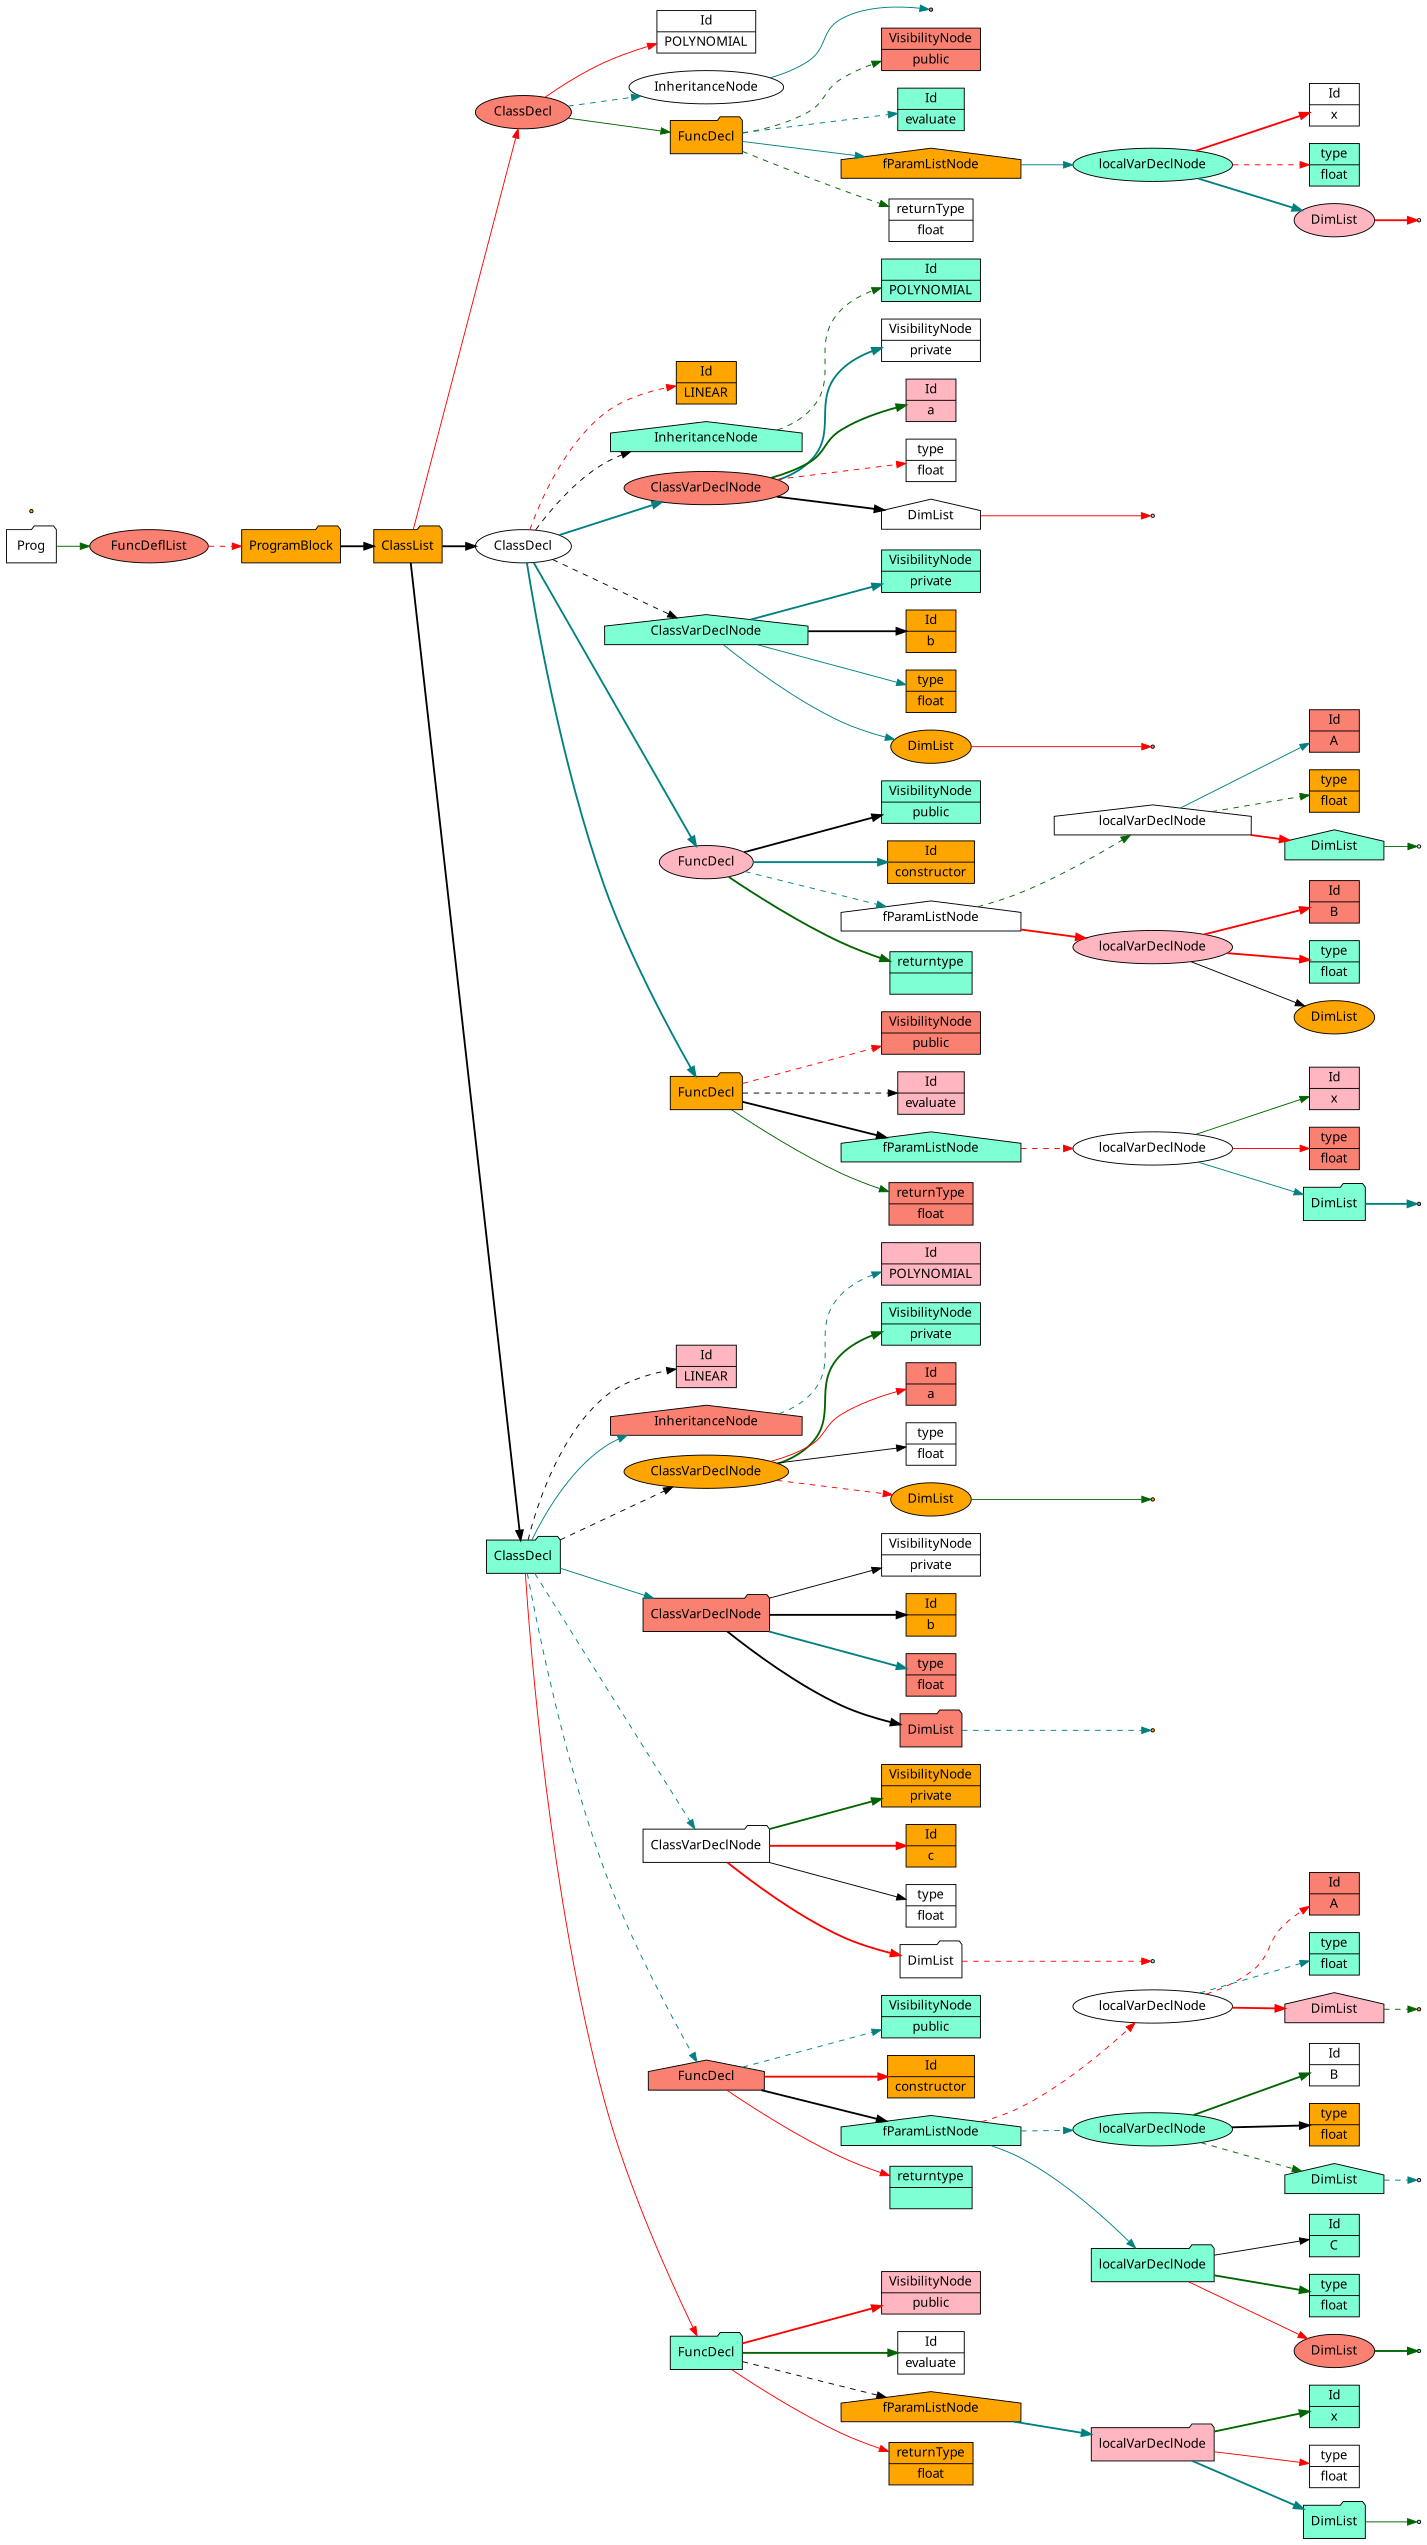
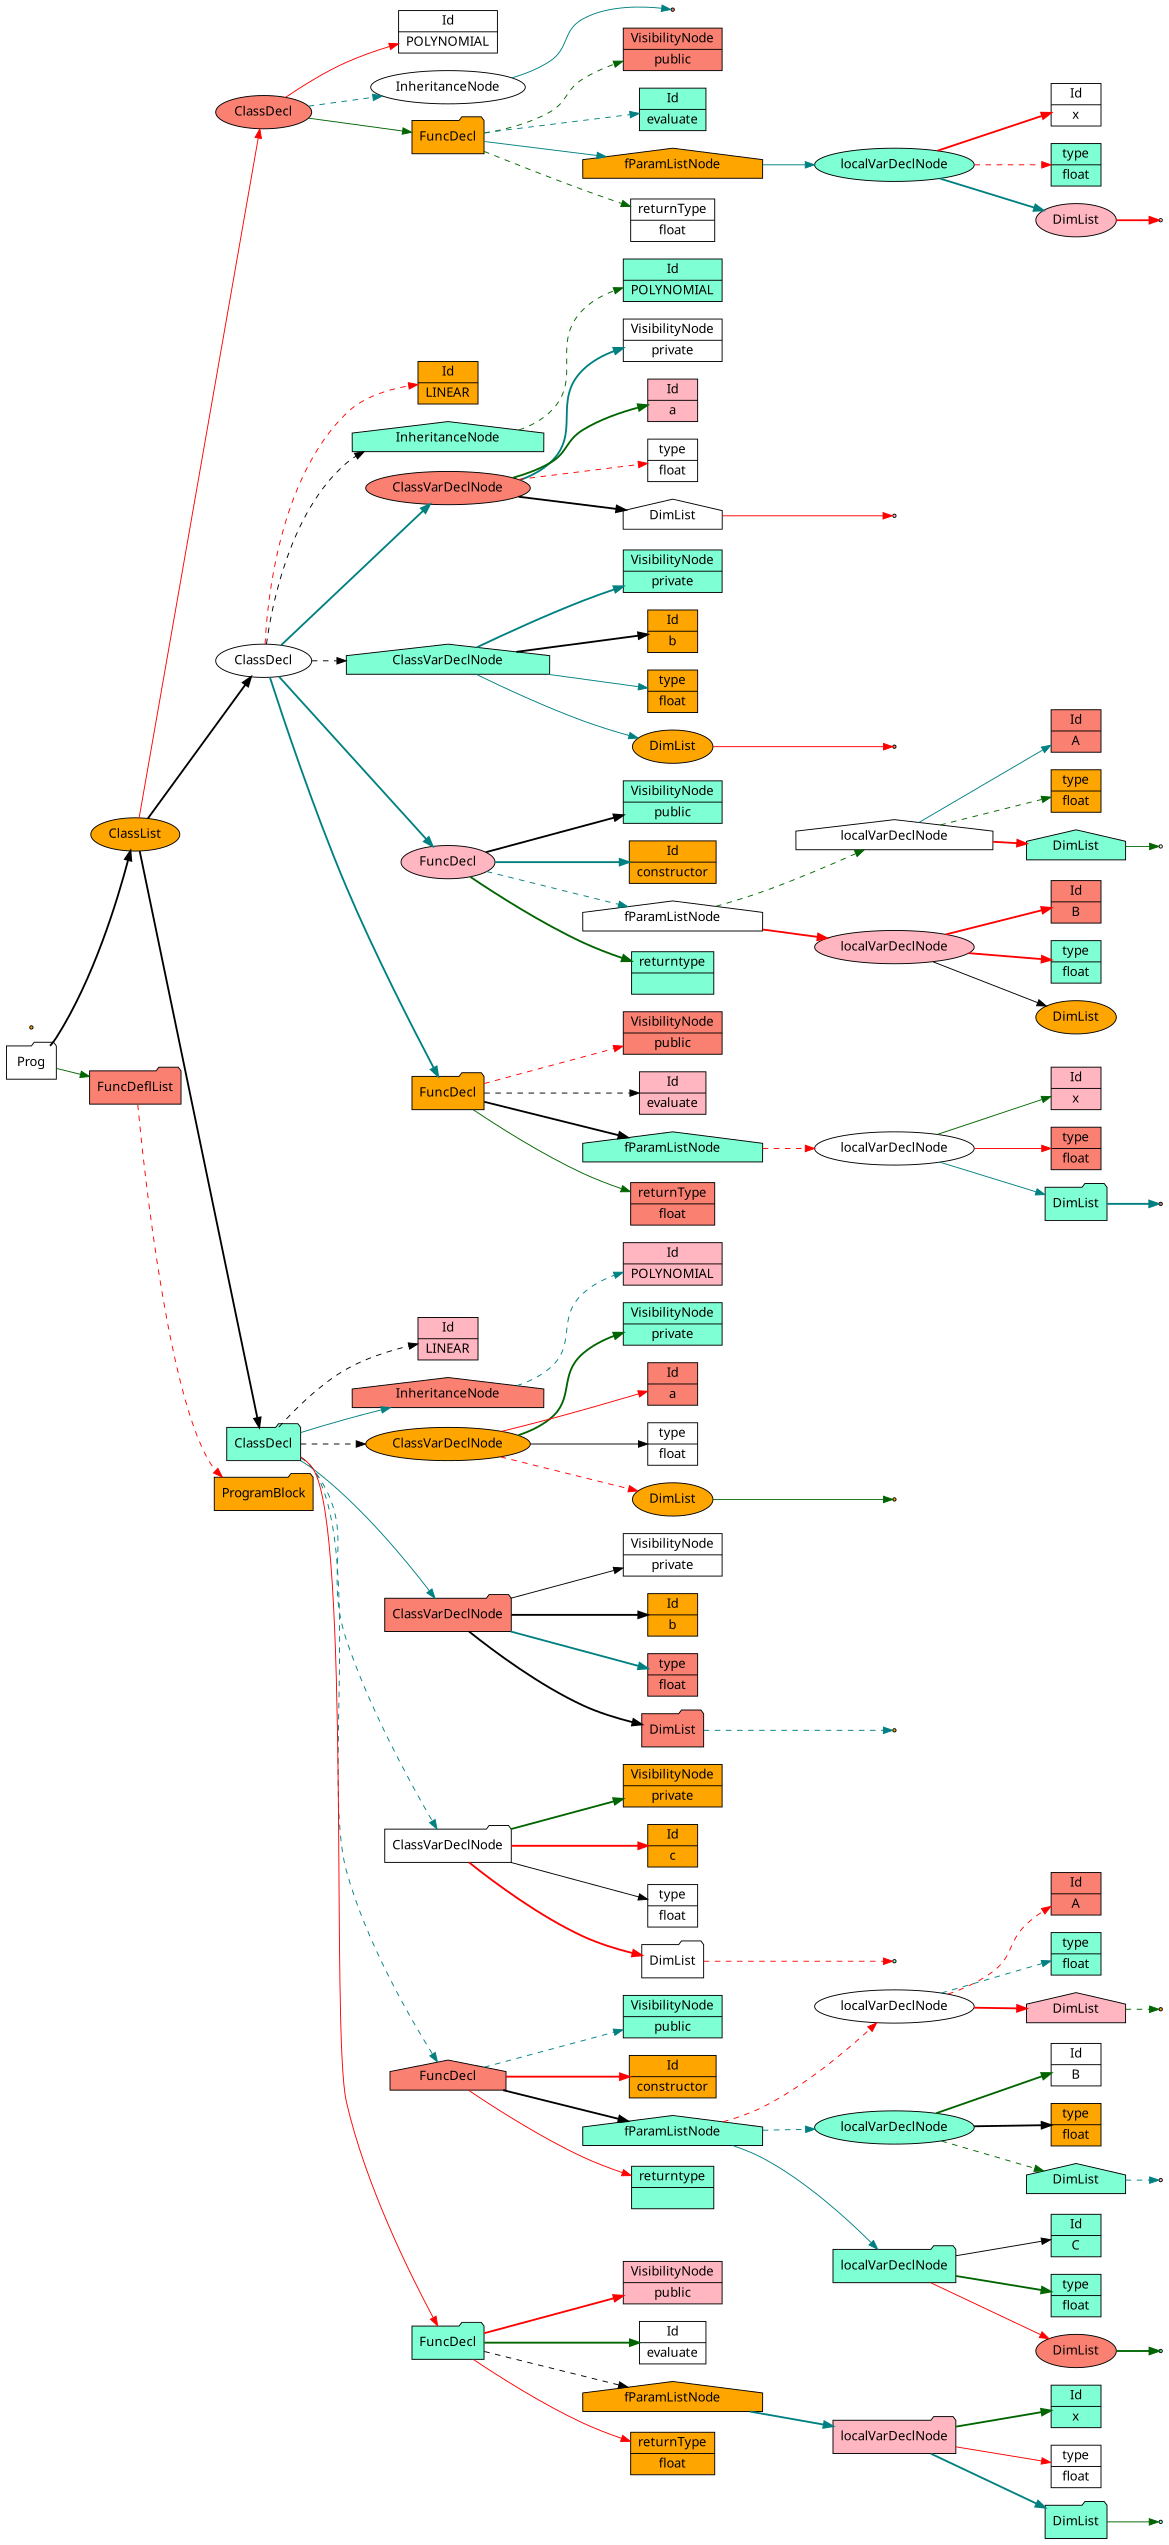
  digraph {
    fontname="Noto Sans"
    ordering=out
    rankdir=LR
    splines=spline
    node [fillcolor=aquamarine fontname="Noto Sans" shape=record style=filled]
    edge [color=teal fontname="Noto Sans" style=bold]
    n1 [fillcolor=white label="Id|POLYNOMIAL"]
    none2 [fillcolor=salmon shape=point]
    n3 [fillcolor=white label=InheritanceNode shape=ellipse]
    n4 [fillcolor=salmon label="VisibilityNode|public"]
    n5 [label="Id|evaluate"]
    n6 [fillcolor=white label="Id|x"]
    n7 [label="type|float"]
    none10 [fillcolor=white shape=point]
    n9 [fillcolor=lightpink label=DimList shape=ellipse]
    n10 [label=localVarDeclNode shape=ellipse]
    n11 [fillcolor=orange label=fParamListNode shape=house]
    n12 [fillcolor=white label="returnType|float"]
    n13 [fillcolor=orange label=FuncDecl shape=folder]
    n14 [fillcolor=salmon label=ClassDecl shape=ellipse]
    n15 [fillcolor=orange label="Id|LINEAR"]
    n16 [label="Id|POLYNOMIAL"]
    n17 [label=InheritanceNode shape=house]
    n18 [fillcolor=white label="VisibilityNode|private"]
    n19 [fillcolor=lightpink label="Id|a"]
    n20 [fillcolor=white label="type|float"]
    none25 [fillcolor=lightpink shape=point]
    n22 [fillcolor=white label=DimList shape=house]
    n23 [fillcolor=salmon label=ClassVarDeclNode shape=ellipse]
    n24 [label="VisibilityNode|private"]
    n25 [fillcolor=orange label="Id|b"]
    n26 [fillcolor=orange label="type|float"]
    none32 [fillcolor=salmon shape=point]
    n28 [fillcolor=orange label=DimList shape=ellipse]
    n29 [label=ClassVarDeclNode shape=house]
    n30 [label="VisibilityNode|public"]
    n31 [fillcolor=orange label="Id|constructor"]
    n32 [fillcolor=salmon label="Id|A"]
    n33 [fillcolor=orange label="type|float"]
    none41 [fillcolor=white shape=point]
    n35 [label=DimList shape=house]
    n36 [fillcolor=white label=localVarDeclNode shape=house]
    n37 [fillcolor=salmon label="Id|B"]
    n38 [label="type|float"]
    n39 [fillcolor=orange label=DimList shape=ellipse]
    n40 [fillcolor=lightpink label=localVarDeclNode shape=ellipse]
    n41 [fillcolor=white label=fParamListNode shape=house]
    n42 [label="returntype| "]
    n43 [fillcolor=lightpink label=FuncDecl shape=ellipse]
    n44 [fillcolor=salmon label="VisibilityNode|public"]
    n45 [fillcolor=lightpink label="Id|evaluate"]
    n46 [fillcolor=lightpink label="Id|x"]
    n47 [fillcolor=salmon label="type|float"]
    none59 [fillcolor=salmon shape=point]
    n49 [label=DimList shape=folder]
    n50 [fillcolor=white label=localVarDeclNode shape=ellipse]
    n51 [label=fParamListNode shape=house]
    n52 [fillcolor=salmon label="returnType|float"]
    n53 [fillcolor=orange label=FuncDecl shape=folder]
    n54 [fillcolor=white label=ClassDecl shape=ellipse]
    n55 [fillcolor=lightpink label="Id|LINEAR"]
    n56 [fillcolor=lightpink label="Id|POLYNOMIAL"]
    n57 [fillcolor=salmon label=InheritanceNode shape=house]
    n58 [label="VisibilityNode|private"]
    n59 [fillcolor=salmon label="Id|a"]
    n60 [fillcolor=white label="type|float"]
    none74 [fillcolor=orange shape=point]
    n62 [fillcolor=orange label=DimList shape=ellipse]
    n63 [fillcolor=orange label=ClassVarDeclNode shape=ellipse]
    n64 [fillcolor=white label="VisibilityNode|private"]
    n65 [fillcolor=orange label="Id|b"]
    n66 [fillcolor=salmon label="type|float"]
    none81 [fillcolor=orange shape=point]
    n68 [fillcolor=salmon label=DimList shape=folder]
    n69 [fillcolor=salmon label=ClassVarDeclNode shape=folder]
    n70 [fillcolor=orange label="VisibilityNode|private"]
    n71 [fillcolor=orange label="Id|c"]
    n72 [fillcolor=white label="type|float"]
    none88 [shape=point]
    n74 [fillcolor=white label=DimList shape=folder]
    n75 [fillcolor=white label=ClassVarDeclNode shape=folder]
    n76 [label="VisibilityNode|public"]
    n77 [fillcolor=orange label="Id|constructor"]
    n78 [fillcolor=salmon label="Id|A"]
    n79 [label="type|float"]
    none97 [fillcolor=orange shape=point]
    n81 [fillcolor=lightpink label=DimList shape=house]
    n82 [fillcolor=white label=localVarDeclNode shape=ellipse]
    n83 [fillcolor=white label="Id|B"]
    n84 [fillcolor=orange label="type|float"]
    none103 [fillcolor=lightpink shape=point]
    n86 [label=DimList shape=house]
    n87 [label=localVarDeclNode shape=ellipse]
    n88 [label="Id|C"]
    n89 [label="type|float"]
    none109 [shape=point]
    n91 [fillcolor=salmon label=DimList shape=ellipse]
    n92 [label=localVarDeclNode shape=folder]
    n93 [label=fParamListNode shape=house]
    n94 [label="returntype| "]
    n95 [fillcolor=salmon label=FuncDecl shape=house]
    n96 [fillcolor=lightpink label="VisibilityNode|public"]
    n97 [fillcolor=white label="Id|evaluate"]
    n98 [label="Id|x"]
    n99 [fillcolor=white label="type|float"]
    none121 [shape=point]
    n101 [label=DimList shape=folder]
    n102 [fillcolor=lightpink label=localVarDeclNode shape=folder]
    n103 [fillcolor=orange label=fParamListNode shape=house]
    n104 [fillcolor=orange label="returnType|float"]
    n105 [label=FuncDecl shape=folder]
    n106 [label=ClassDecl shape=folder]
-   n107 [fillcolor=orange label=ClassList shape=folder]
-   n108 [fillcolor=salmon label=FuncDeflList shape=ellipse]
+   n107 [fillcolor=orange label=ClassList shape=ellipse]
+   n108 [fillcolor=salmon label=FuncDeflList shape=folder]
    n109 [fillcolor=orange label=ProgramBlock shape=folder]
    n110 [fillcolor=white label=Prog shape=folder]
    none132 [fillcolor=orange shape=point]
    n3 -> none2 [style=solid]
    n9 -> none10 [color=red]
    n10 -> n6 [color=red]
    n10 -> n7 [color=red style=dashed]
    n10 -> n9
    n11 -> n10 [style=solid]
    n13 -> n4 [color=darkgreen style=dashed]
    n13 -> n5 [style=dashed]
    n13 -> n11 [style=solid]
    n13 -> n12 [color=darkgreen style=dashed]
    n14 -> n1 [color=red style=solid]
    n14 -> n3 [style=dashed]
    n14 -> n13 [color=darkgreen style=solid]
    n17 -> n16 [color=darkgreen style=dashed]
    n22 -> none25 [color=red style=solid]
    n23 -> n18
    n23 -> n19 [color=darkgreen]
    n23 -> n20 [color=red style=dashed]
    n23 -> n22 [color=black]
    n28 -> none32 [color=red style=solid]
    n29 -> n24
    n29 -> n25 [color=black]
    n29 -> n26 [style=solid]
    n29 -> n28 [style=solid]
    n35 -> none41 [color=darkgreen style=solid]
    n36 -> n32 [style=solid]
    n36 -> n33 [color=darkgreen style=dashed]
    n36 -> n35 [color=red]
    n40 -> n37 [color=red]
    n40 -> n38 [color=red]
    n40 -> n39 [color=black style=solid]
    n41 -> n36 [color=darkgreen style=dashed]
    n41 -> n40 [color=red]
    n43 -> n30 [color=black]
    n43 -> n31
    n43 -> n41 [style=dashed]
    n43 -> n42 [color=darkgreen]
    n49 -> none59
    n50 -> n46 [color=darkgreen style=solid]
    n50 -> n47 [color=red style=solid]
    n50 -> n49 [style=solid]
    n51 -> n50 [color=red style=dashed]
    n53 -> n44 [color=red style=dashed]
    n53 -> n45 [color=black style=dashed]
    n53 -> n51 [color=black]
    n53 -> n52 [color=darkgreen style=solid]
    n54 -> n15 [color=red style=dashed]
    n54 -> n17 [color=black style=dashed]
    n54 -> n23
    n54 -> n29 [color=black style=dashed]
    n54 -> n43
    n54 -> n53
    n57 -> n56 [style=dashed]
    n62 -> none74 [color=darkgreen style=solid]
    n63 -> n58 [color=darkgreen]
    n63 -> n59 [color=red style=solid]
    n63 -> n60 [color=black style=solid]
    n63 -> n62 [color=red style=dashed]
    n68 -> none81 [style=dashed]
    n69 -> n64 [color=black style=solid]
    n69 -> n65 [color=black]
    n69 -> n66
    n69 -> n68 [color=black]
    n74 -> none88 [color=red style=dashed]
    n75 -> n70 [color=darkgreen]
    n75 -> n71 [color=red]
    n75 -> n72 [color=black style=solid]
    n75 -> n74 [color=red]
    n81 -> none97 [color=darkgreen style=dashed]
    n82 -> n78 [color=red style=dashed]
    n82 -> n79 [style=dashed]
    n82 -> n81 [color=red]
    n86 -> none103 [style=dashed]
    n87 -> n83 [color=darkgreen]
    n87 -> n84 [color=black]
    n87 -> n86 [color=darkgreen style=dashed]
    n91 -> none109 [color=darkgreen]
    n92 -> n88 [color=black style=solid]
    n92 -> n89 [color=darkgreen]
    n92 -> n91 [color=red style=solid]
    n93 -> n82 [color=red style=dashed]
    n93 -> n87 [style=dashed]
    n93 -> n92 [style=solid]
    n95 -> n76 [style=dashed]
    n95 -> n77 [color=red]
    n95 -> n93 [color=black]
    n95 -> n94 [color=red style=solid]
    n101 -> none121 [color=darkgreen style=solid]
    n102 -> n98 [color=darkgreen]
    n102 -> n99 [color=red style=solid]
    n102 -> n101
    n103 -> n102
    n105 -> n96 [color=red]
    n105 -> n97 [color=darkgreen]
    n105 -> n103 [color=black style=dashed]
    n105 -> n104 [color=red style=solid]
    n106 -> n55 [color=black style=dashed]
    n106 -> n57 [style=solid]
    n106 -> n63 [color=black style=dashed]
    n106 -> n69 [style=solid]
    n106 -> n75 [style=dashed]
    n106 -> n95 [style=dashed]
    n106 -> n105 [color=red style=solid]
    n107 -> n14 [color=red style=solid]
    n107 -> n54 [color=black]
    n107 -> n106 [color=black]
    n108 -> n109 [color=red style=dashed]
-   n109 -> n107 [color=black]
+   n110 -> n107 [color=black]
    n110 -> n108 [color=darkgreen style=solid]
  }
